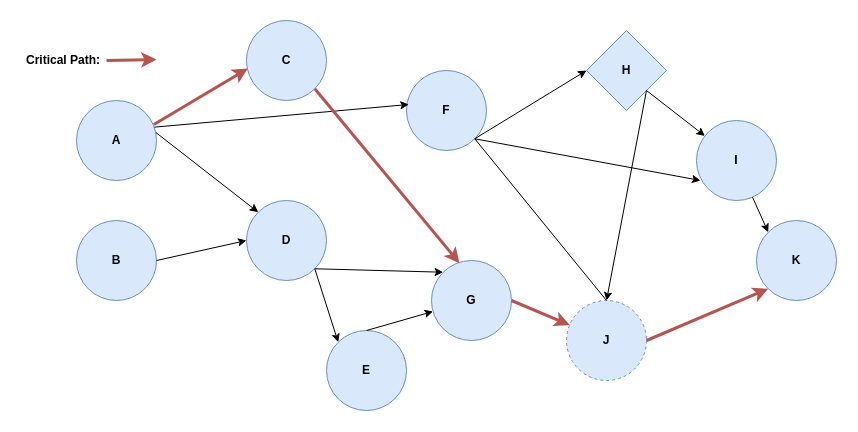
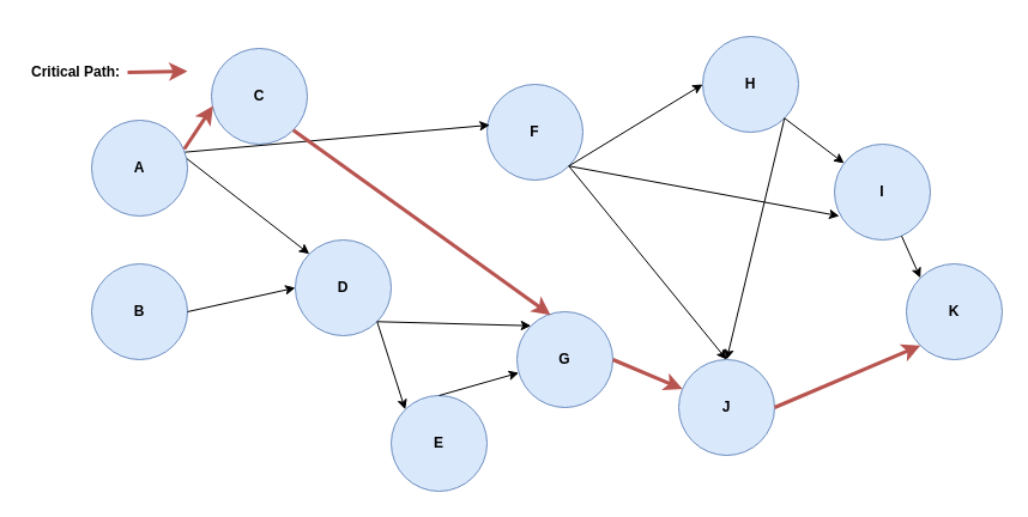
  <mxCell id="0" />
  <mxCell id="1" parent="0" />
  <mxCell id="2" value="&lt;b&gt;A&lt;/b&gt;" style="ellipse;whiteSpace=wrap;html=1;aspect=fixed;fillColor=#dae8fc;strokeColor=#6c8ebf;" vertex="1" parent="1"><mxGeometry x="76" y="100" width="80" height="80" as="geometry" /></mxCell>
  <mxCell id="3" value="&lt;b&gt;B&lt;/b&gt;" style="ellipse;whiteSpace=wrap;html=1;aspect=fixed;fillColor=#dae8fc;strokeColor=#6c8ebf;" vertex="1" parent="1"><mxGeometry x="76" y="220" width="80" height="80" as="geometry" /></mxCell>
- <mxCell id="4" value="&lt;b&gt;C&lt;/b&gt;" style="ellipse;whiteSpace=wrap;html=1;aspect=fixed;fillColor=#dae8fc;strokeColor=#6c8ebf;" vertex="1" parent="1"><mxGeometry x="246" y="20" width="80" height="80" as="geometry" /></mxCell>
+ <mxCell id="4" value="&lt;b&gt;C&lt;/b&gt;" style="ellipse;whiteSpace=wrap;html=1;aspect=fixed;fillColor=#dae8fc;strokeColor=#6c8ebf;" vertex="1" parent="1"><mxGeometry x="176" y="40" width="80" height="80" as="geometry" /></mxCell>
  <mxCell id="5" value="&lt;b&gt;E&lt;/b&gt;" style="ellipse;whiteSpace=wrap;html=1;aspect=fixed;fillColor=#dae8fc;strokeColor=#6c8ebf;" vertex="1" parent="1"><mxGeometry x="326" y="330" width="80" height="80" as="geometry" /></mxCell>
  <mxCell id="6" value="&lt;b&gt;D&lt;/b&gt;" style="ellipse;whiteSpace=wrap;html=1;aspect=fixed;fillColor=#dae8fc;strokeColor=#6c8ebf;" vertex="1" parent="1"><mxGeometry x="246" y="200" width="80" height="80" as="geometry" /></mxCell>
  <mxCell id="7" value="&lt;b&gt;F&lt;/b&gt;" style="ellipse;whiteSpace=wrap;html=1;aspect=fixed;fillColor=#dae8fc;strokeColor=#6c8ebf;" vertex="1" parent="1"><mxGeometry x="406" y="70" width="80" height="80" as="geometry" /></mxCell>
  <mxCell id="8" value="&lt;b&gt;G&lt;/b&gt;" style="ellipse;whiteSpace=wrap;html=1;aspect=fixed;fillColor=#dae8fc;strokeColor=#6c8ebf;" vertex="1" parent="1"><mxGeometry x="431" y="260" width="80" height="80" as="geometry" /></mxCell>
- <mxCell id="9" value="&lt;b&gt;H&lt;/b&gt;" style="rhombus;whiteSpace=wrap;html=1;aspect=fixed;fillColor=#dae8fc;strokeColor=#6c8ebf;" vertex="1" parent="1"><mxGeometry x="586" y="30" width="80" height="80" as="geometry" /></mxCell>
- <mxCell id="10" value="&lt;b&gt;J&lt;/b&gt;" style="ellipse;whiteSpace=wrap;html=1;aspect=fixed;fillColor=#dae8fc;strokeColor=#6c8ebf;dashed=1;" vertex="1" parent="1"><mxGeometry x="566" y="300" width="80" height="80" as="geometry" /></mxCell>
+ <mxCell id="9" value="&lt;b&gt;H&lt;/b&gt;" style="ellipse;whiteSpace=wrap;html=1;aspect=fixed;fillColor=#dae8fc;strokeColor=#6c8ebf;" vertex="1" parent="1"><mxGeometry x="586" y="30" width="80" height="80" as="geometry" /></mxCell>
+ <mxCell id="10" value="&lt;b&gt;J&lt;/b&gt;" style="ellipse;whiteSpace=wrap;html=1;aspect=fixed;fillColor=#dae8fc;strokeColor=#6c8ebf;" vertex="1" parent="1"><mxGeometry x="566" y="300" width="80" height="80" as="geometry" /></mxCell>
  <mxCell id="11" value="&lt;b&gt;I&lt;/b&gt;" style="ellipse;whiteSpace=wrap;html=1;aspect=fixed;fillColor=#dae8fc;strokeColor=#6c8ebf;" vertex="1" parent="1"><mxGeometry x="696" y="120" width="80" height="80" as="geometry" /></mxCell>
  <mxCell id="12" value="&lt;b&gt;K&lt;/b&gt;" style="ellipse;whiteSpace=wrap;html=1;aspect=fixed;fillColor=#dae8fc;strokeColor=#6c8ebf;" vertex="1" parent="1"><mxGeometry x="756" y="220" width="80" height="80" as="geometry" /></mxCell>
  <mxCell id="13" value="" style="endArrow=classic;html=1;rounded=0;exitX=0.967;exitY=0.3;exitDx=0;exitDy=0;exitPerimeter=0;entryX=0.017;entryY=0.6;entryDx=0;entryDy=0;entryPerimeter=0;fillColor=#f8cecc;strokeColor=#b85450;strokeWidth=3;" edge="1" parent="1" source="2" target="4"><mxGeometry width="50" height="50" relative="1" as="geometry"><mxPoint x="176" y="130" as="sourcePoint" /><mxPoint x="226" y="80" as="targetPoint" /></mxGeometry></mxCell>
  <mxCell id="14" value="" style="endArrow=classic;html=1;rounded=0;exitX=0.975;exitY=0.333;exitDx=0;exitDy=0;exitPerimeter=0;entryX=0.029;entryY=0.425;entryDx=0;entryDy=0;entryPerimeter=0;" edge="1" parent="1" source="2" target="7"><mxGeometry width="50" height="50" relative="1" as="geometry"><mxPoint x="176" y="150" as="sourcePoint" /><mxPoint x="226" y="100" as="targetPoint" /></mxGeometry></mxCell>
  <mxCell id="15" value="" style="endArrow=classic;html=1;rounded=0;exitX=0.992;exitY=0.4;exitDx=0;exitDy=0;exitPerimeter=0;entryX=0;entryY=0;entryDx=0;entryDy=0;" edge="1" parent="1" source="2" target="6"><mxGeometry width="50" height="50" relative="1" as="geometry"><mxPoint x="164" y="126.64" as="sourcePoint" /><mxPoint x="403.32" y="144" as="targetPoint" /></mxGeometry></mxCell>
  <mxCell id="16" value="" style="endArrow=classic;html=1;rounded=0;exitX=1;exitY=0.5;exitDx=0;exitDy=0;entryX=0;entryY=0.5;entryDx=0;entryDy=0;" edge="1" parent="1" source="3" target="6"><mxGeometry width="50" height="50" relative="1" as="geometry"><mxPoint x="165.36" y="142" as="sourcePoint" /><mxPoint x="267.716" y="211.716" as="targetPoint" /></mxGeometry></mxCell>
  <mxCell id="17" value="" style="endArrow=classic;html=1;rounded=0;exitX=1;exitY=1;exitDx=0;exitDy=0;entryX=0;entryY=0;entryDx=0;entryDy=0;" edge="1" parent="1" source="6" target="5"><mxGeometry width="50" height="50" relative="1" as="geometry"><mxPoint x="166" y="270" as="sourcePoint" /><mxPoint x="176" y="340" as="targetPoint" /></mxGeometry></mxCell>
  <mxCell id="18" value="" style="endArrow=classic;html=1;rounded=0;entryX=0;entryY=0;entryDx=0;entryDy=0;exitX=1;exitY=1;exitDx=0;exitDy=0;" edge="1" parent="1" source="6" target="8"><mxGeometry width="50" height="50" relative="1" as="geometry"><mxPoint x="186" y="280" as="sourcePoint" /><mxPoint x="266" y="250" as="targetPoint" /></mxGeometry></mxCell>
  <mxCell id="19" value="" style="endArrow=classic;html=1;rounded=0;exitX=0.5;exitY=0;exitDx=0;exitDy=0;" edge="1" parent="1" source="5" target="8"><mxGeometry width="50" height="50" relative="1" as="geometry"><mxPoint x="316" y="330" as="sourcePoint" /><mxPoint x="276" y="260" as="targetPoint" /></mxGeometry></mxCell>
  <mxCell id="20" value="" style="endArrow=classic;html=1;rounded=0;exitX=1;exitY=1;exitDx=0;exitDy=0;entryX=0.35;entryY=0.033;entryDx=0;entryDy=0;entryPerimeter=0;fillColor=#f8cecc;strokeColor=#b85450;strokeWidth=3;" edge="1" parent="1" source="4" target="8"><mxGeometry width="50" height="50" relative="1" as="geometry"><mxPoint x="163.36" y="134" as="sourcePoint" /><mxPoint x="257.36" y="78" as="targetPoint" /></mxGeometry></mxCell>
  <mxCell id="21" value="" style="endArrow=classic;html=1;rounded=0;entryX=0;entryY=0.5;entryDx=0;entryDy=0;exitX=1;exitY=1;exitDx=0;exitDy=0;" edge="1" parent="1" source="7" target="9"><mxGeometry width="50" height="50" relative="1" as="geometry"><mxPoint x="296" y="280" as="sourcePoint" /><mxPoint x="407.716" y="331.716" as="targetPoint" /></mxGeometry></mxCell>
- <mxCell id="22" value="" style="endArrow=none;html=1;rounded=0;exitX=1;exitY=1;exitDx=0;exitDy=0;entryX=0.5;entryY=0;entryDx=0;entryDy=0;" edge="1" parent="1" source="7" target="10"><mxGeometry width="50" height="50" relative="1" as="geometry"><mxPoint x="306" y="290" as="sourcePoint" /><mxPoint x="417.716" y="341.716" as="targetPoint" /></mxGeometry></mxCell>
+ <mxCell id="22" value="" style="endArrow=classic;html=1;rounded=0;exitX=1;exitY=1;exitDx=0;exitDy=0;entryX=0.5;entryY=0;entryDx=0;entryDy=0;" edge="1" parent="1" source="7" target="10"><mxGeometry width="50" height="50" relative="1" as="geometry"><mxPoint x="306" y="290" as="sourcePoint" /><mxPoint x="417.716" y="341.716" as="targetPoint" /></mxGeometry></mxCell>
  <mxCell id="23" value="" style="endArrow=classic;html=1;rounded=0;entryX=0.05;entryY=0.75;entryDx=0;entryDy=0;exitX=1;exitY=1;exitDx=0;exitDy=0;entryPerimeter=0;" edge="1" parent="1" source="7" target="11"><mxGeometry width="50" height="50" relative="1" as="geometry"><mxPoint x="316" y="300" as="sourcePoint" /><mxPoint x="427.716" y="351.716" as="targetPoint" /></mxGeometry></mxCell>
  <mxCell id="24" value="" style="endArrow=classic;html=1;rounded=0;exitX=1;exitY=0.5;exitDx=0;exitDy=0;fillColor=#f8cecc;strokeColor=#b85450;strokeWidth=3;" edge="1" parent="1" source="8" target="10"><mxGeometry width="50" height="50" relative="1" as="geometry"><mxPoint x="344.284" y="258.284" as="sourcePoint" /><mxPoint x="457.716" y="261.716" as="targetPoint" /></mxGeometry></mxCell>
  <mxCell id="25" value="" style="endArrow=classic;html=1;rounded=0;exitX=1;exitY=1;exitDx=0;exitDy=0;" edge="1" parent="1" source="9" target="11"><mxGeometry width="50" height="50" relative="1" as="geometry"><mxPoint x="354.284" y="268.284" as="sourcePoint" /><mxPoint x="467.716" y="271.716" as="targetPoint" /></mxGeometry></mxCell>
  <mxCell id="26" value="" style="endArrow=classic;html=1;rounded=0;entryX=0.5;entryY=0;entryDx=0;entryDy=0;exitX=1;exitY=1;exitDx=0;exitDy=0;" edge="1" parent="1" source="9" target="10"><mxGeometry width="50" height="50" relative="1" as="geometry"><mxPoint x="364.284" y="278.284" as="sourcePoint" /><mxPoint x="477.716" y="281.716" as="targetPoint" /></mxGeometry></mxCell>
  <mxCell id="27" value="" style="endArrow=classic;html=1;rounded=0;entryX=0;entryY=0;entryDx=0;entryDy=0;" edge="1" parent="1" source="11" target="12"><mxGeometry width="50" height="50" relative="1" as="geometry"><mxPoint x="716" y="210" as="sourcePoint" /><mxPoint x="497.716" y="301.716" as="targetPoint" /></mxGeometry></mxCell>
  <mxCell id="28" value="" style="endArrow=classic;html=1;rounded=0;exitX=1;exitY=0.5;exitDx=0;exitDy=0;fillColor=#f8cecc;strokeColor=#b85450;entryX=0;entryY=1;entryDx=0;entryDy=0;strokeWidth=3;" edge="1" parent="1" source="10" target="12"><mxGeometry width="50" height="50" relative="1" as="geometry"><mxPoint x="526" y="290" as="sourcePoint" /><mxPoint x="637.351" y="319.693" as="targetPoint" /></mxGeometry></mxCell>
  <mxCell id="29" value="" style="endArrow=classic;html=1;rounded=0;fillColor=#f8cecc;strokeColor=#b85450;strokeWidth=3;exitX=1;exitY=0.5;exitDx=0;exitDy=0;" edge="1" parent="1" source="30"><mxGeometry width="50" height="50" relative="1" as="geometry"><mxPoint x="86" y="59" as="sourcePoint" /><mxPoint x="156" y="59" as="targetPoint" /></mxGeometry></mxCell>
  <mxCell id="30" value="&lt;b&gt;Critical Path:&lt;/b&gt;" style="text;html=1;strokeColor=none;fillColor=none;align=center;verticalAlign=middle;whiteSpace=wrap;rounded=0;" vertex="1" parent="1"><mxGeometry x="20" y="50" width="86" height="20" as="geometry" /></mxCell>
